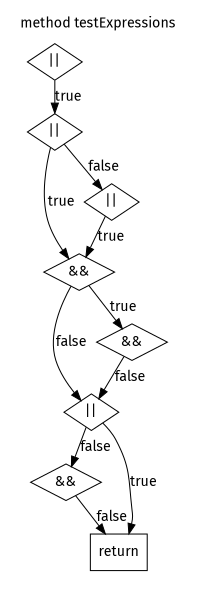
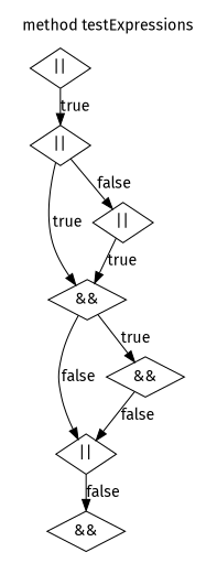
  digraph {
    compound=true
    fontname="Fira Sans"
    node [fillcolor=white fontname="Fira Sans" shape=diamond style=filled]
    edge [fontname="Fira Sans"]
    n1 [label="||"]
    n2 [label="||"]
    n3 [label="&&"]
    n4 [label="||"]
    n5 [label="&&"]
    n6 [label="||"]
    n7 [label="&&"]
-   n8 [label=return shape=rect]
    subgraph cluster_1 {
      label="method testExpressions"
      labeljust=l
      pencolor=transparent
      ranksep=0.5
      n1
      n2
      n3
      n4
      n5
      n6
      n7
-     n8
    }
    n1 -> n2 [label=true]
    n2 -> n3 [label=true]
    n2 -> n6 [label=false]
    n3 -> n4 [label=false]
    n3 -> n7 [label=true]
    n4 -> n5 [label=false]
-   n4 -> n8 [label=true]
-   n5 -> n8 [label=false]
    n6 -> n3 [label=true]
    n7 -> n4 [label=false]
  }
